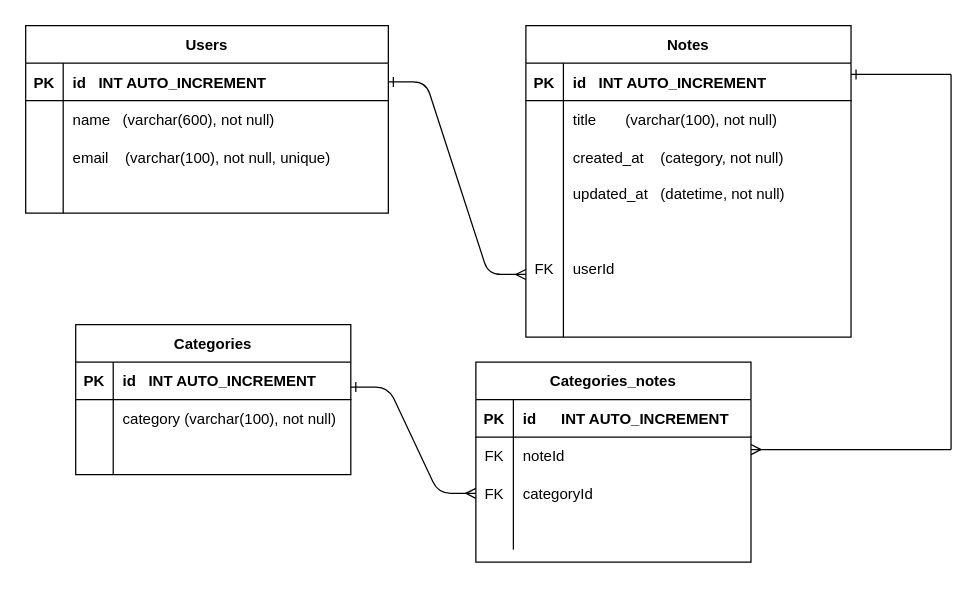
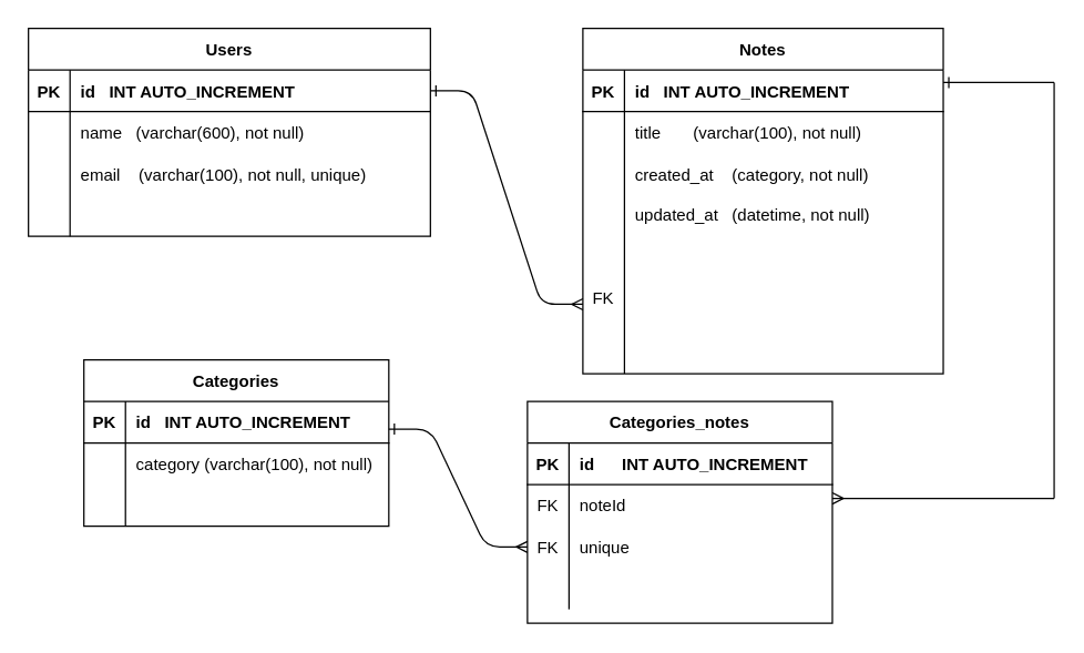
  <mxCell id="0" />
  <mxCell id="1" parent="0" />
  <mxCell id="2" value="Users" style="shape=table;startSize=30;container=1;collapsible=1;childLayout=tableLayout;fixedRows=1;rowLines=0;fontStyle=1;align=center;resizeLast=1;" parent="1" vertex="1"><mxGeometry x="20" y="20" width="290" height="150" as="geometry" /></mxCell>
  <mxCell id="3" value="" style="shape=partialRectangle;collapsible=0;dropTarget=0;pointerEvents=0;fillColor=none;top=0;left=0;bottom=1;right=0;points=[[0,0.5],[1,0.5]];portConstraint=eastwest;" parent="2" vertex="1"><mxGeometry y="30" width="290" height="30" as="geometry" /></mxCell>
  <mxCell id="4" value="PK" style="shape=partialRectangle;connectable=0;fillColor=none;top=0;left=0;bottom=0;right=0;fontStyle=1;overflow=hidden;" parent="3" vertex="1"><mxGeometry width="30" height="30" as="geometry" /></mxCell>
  <mxCell id="5" value="id   INT AUTO_INCREMENT" style="shape=partialRectangle;connectable=0;fillColor=none;top=0;left=0;bottom=0;right=0;align=left;spacingLeft=6;fontStyle=1;overflow=hidden;" parent="3" vertex="1"><mxGeometry x="30" width="260" height="30" as="geometry" /></mxCell>
  <mxCell id="6" value="" style="shape=partialRectangle;collapsible=0;dropTarget=0;pointerEvents=0;fillColor=none;top=0;left=0;bottom=0;right=0;points=[[0,0.5],[1,0.5]];portConstraint=eastwest;" parent="2" vertex="1"><mxGeometry y="60" width="290" height="30" as="geometry" /></mxCell>
  <mxCell id="7" value="" style="shape=partialRectangle;connectable=0;fillColor=none;top=0;left=0;bottom=0;right=0;editable=1;overflow=hidden;" parent="6" vertex="1"><mxGeometry width="30" height="30" as="geometry" /></mxCell>
  <mxCell id="8" value="name   (varchar(600), not null)" style="shape=partialRectangle;connectable=0;fillColor=none;top=0;left=0;bottom=0;right=0;align=left;spacingLeft=6;overflow=hidden;" parent="6" vertex="1"><mxGeometry x="30" width="260" height="30" as="geometry" /></mxCell>
  <mxCell id="9" value="" style="shape=partialRectangle;collapsible=0;dropTarget=0;pointerEvents=0;fillColor=none;top=0;left=0;bottom=0;right=0;points=[[0,0.5],[1,0.5]];portConstraint=eastwest;" parent="2" vertex="1"><mxGeometry y="90" width="290" height="30" as="geometry" /></mxCell>
  <mxCell id="10" value="" style="shape=partialRectangle;connectable=0;fillColor=none;top=0;left=0;bottom=0;right=0;editable=1;overflow=hidden;" parent="9" vertex="1"><mxGeometry width="30" height="30" as="geometry" /></mxCell>
  <mxCell id="11" value="email    (varchar(100), not null, unique)" style="shape=partialRectangle;connectable=0;fillColor=none;top=0;left=0;bottom=0;right=0;align=left;spacingLeft=6;overflow=hidden;" parent="9" vertex="1"><mxGeometry x="30" width="260" height="30" as="geometry" /></mxCell>
  <mxCell id="12" value="" style="shape=partialRectangle;collapsible=0;dropTarget=0;pointerEvents=0;fillColor=none;top=0;left=0;bottom=0;right=0;points=[[0,0.5],[1,0.5]];portConstraint=eastwest;" parent="2" vertex="1"><mxGeometry y="120" width="290" height="30" as="geometry" /></mxCell>
  <mxCell id="13" value="" style="shape=partialRectangle;connectable=0;fillColor=none;top=0;left=0;bottom=0;right=0;editable=1;overflow=hidden;" parent="12" vertex="1"><mxGeometry width="30" height="30" as="geometry" /></mxCell>
  <mxCell id="14" value="" style="shape=partialRectangle;connectable=0;fillColor=none;top=0;left=0;bottom=0;right=0;align=left;spacingLeft=6;overflow=hidden;" parent="12" vertex="1"><mxGeometry x="30" width="260" height="30" as="geometry" /></mxCell>
  <mxCell id="15" value="Notes" style="shape=table;startSize=30;container=1;collapsible=1;childLayout=tableLayout;fixedRows=1;rowLines=0;fontStyle=1;align=center;resizeLast=1;" parent="1" vertex="1"><mxGeometry x="420" y="20" width="260" height="249" as="geometry" /></mxCell>
  <mxCell id="16" value="" style="shape=partialRectangle;collapsible=0;dropTarget=0;pointerEvents=0;fillColor=none;top=0;left=0;bottom=1;right=0;points=[[0,0.5],[1,0.5]];portConstraint=eastwest;" parent="15" vertex="1"><mxGeometry y="30" width="260" height="30" as="geometry" /></mxCell>
  <mxCell id="17" value="PK" style="shape=partialRectangle;connectable=0;fillColor=none;top=0;left=0;bottom=0;right=0;fontStyle=1;overflow=hidden;" parent="16" vertex="1"><mxGeometry width="30" height="30" as="geometry" /></mxCell>
  <mxCell id="18" value="id   INT AUTO_INCREMENT" style="shape=partialRectangle;connectable=0;fillColor=none;top=0;left=0;bottom=0;right=0;align=left;spacingLeft=6;fontStyle=1;overflow=hidden;" parent="16" vertex="1"><mxGeometry x="30" width="230" height="30" as="geometry" /></mxCell>
  <mxCell id="19" value="" style="shape=partialRectangle;collapsible=0;dropTarget=0;pointerEvents=0;fillColor=none;top=0;left=0;bottom=0;right=0;points=[[0,0.5],[1,0.5]];portConstraint=eastwest;" parent="15" vertex="1"><mxGeometry y="60" width="260" height="30" as="geometry" /></mxCell>
  <mxCell id="20" value="" style="shape=partialRectangle;connectable=0;fillColor=none;top=0;left=0;bottom=0;right=0;editable=1;overflow=hidden;" parent="19" vertex="1"><mxGeometry width="30" height="30" as="geometry" /></mxCell>
  <mxCell id="21" value="title       (varchar(100), not null)" style="shape=partialRectangle;connectable=0;fillColor=none;top=0;left=0;bottom=0;right=0;align=left;spacingLeft=6;overflow=hidden;" parent="19" vertex="1"><mxGeometry x="30" width="230" height="30" as="geometry" /></mxCell>
  <mxCell id="22" value="" style="shape=partialRectangle;collapsible=0;dropTarget=0;pointerEvents=0;fillColor=none;top=0;left=0;bottom=0;right=0;points=[[0,0.5],[1,0.5]];portConstraint=eastwest;" parent="15" vertex="1"><mxGeometry y="90" width="260" height="30" as="geometry" /></mxCell>
  <mxCell id="23" value="" style="shape=partialRectangle;connectable=0;fillColor=none;top=0;left=0;bottom=0;right=0;editable=1;overflow=hidden;" parent="22" vertex="1"><mxGeometry width="30" height="30" as="geometry" /></mxCell>
  <mxCell id="24" value="created_at    (category, not null)" style="shape=partialRectangle;connectable=0;fillColor=none;top=0;left=0;bottom=0;right=0;align=left;spacingLeft=6;overflow=hidden;" parent="22" vertex="1"><mxGeometry x="30" width="230" height="30" as="geometry" /></mxCell>
  <mxCell id="25" value="" style="shape=partialRectangle;collapsible=0;dropTarget=0;pointerEvents=0;fillColor=none;top=0;left=0;bottom=0;right=0;points=[[0,0.5],[1,0.5]];portConstraint=eastwest;" parent="15" vertex="1"><mxGeometry y="120" width="260" height="29" as="geometry" /></mxCell>
  <mxCell id="26" value="" style="shape=partialRectangle;connectable=0;fillColor=none;top=0;left=0;bottom=0;right=0;editable=1;overflow=hidden;" parent="25" vertex="1"><mxGeometry width="30" height="29" as="geometry" /></mxCell>
  <mxCell id="27" value="updated_at   (datetime, not null)" style="shape=partialRectangle;connectable=0;fillColor=none;top=0;left=0;bottom=0;right=0;align=left;spacingLeft=6;overflow=hidden;" parent="25" vertex="1"><mxGeometry x="30" width="230" height="29" as="geometry" /></mxCell>
  <mxCell id="28" value="" style="shape=partialRectangle;collapsible=0;dropTarget=0;pointerEvents=0;fillColor=none;top=0;left=0;bottom=0;right=0;points=[[0,0.5],[1,0.5]];portConstraint=eastwest;" parent="15" vertex="1"><mxGeometry y="149" width="260" height="30" as="geometry" /></mxCell>
  <mxCell id="29" value="" style="shape=partialRectangle;connectable=0;fillColor=none;top=0;left=0;bottom=0;right=0;editable=1;overflow=hidden;" parent="28" vertex="1"><mxGeometry width="30" height="30" as="geometry" /></mxCell>
  <mxCell id="30" value="" style="shape=partialRectangle;collapsible=0;dropTarget=0;pointerEvents=0;fillColor=none;top=0;left=0;bottom=0;right=0;points=[[0,0.5],[1,0.5]];portConstraint=eastwest;" parent="15" vertex="1"><mxGeometry y="179" width="260" height="30" as="geometry" /></mxCell>
  <mxCell id="31" value="FK" style="shape=partialRectangle;connectable=0;fillColor=none;top=0;left=0;bottom=0;right=0;editable=1;overflow=hidden;" parent="30" vertex="1"><mxGeometry width="30" height="30" as="geometry" /></mxCell>
- <mxCell id="32" value="userId" style="shape=partialRectangle;connectable=0;fillColor=none;top=0;left=0;bottom=0;right=0;align=left;spacingLeft=6;overflow=hidden;" parent="30" vertex="1"><mxGeometry x="30" width="230" height="30" as="geometry" /></mxCell>
  <mxCell id="33" value="" style="shape=partialRectangle;collapsible=0;dropTarget=0;pointerEvents=0;fillColor=none;top=0;left=0;bottom=0;right=0;points=[[0,0.5],[1,0.5]];portConstraint=eastwest;" parent="15" vertex="1"><mxGeometry y="209" width="260" height="40" as="geometry" /></mxCell>
  <mxCell id="34" value="" style="shape=partialRectangle;connectable=0;fillColor=none;top=0;left=0;bottom=0;right=0;editable=1;overflow=hidden;" parent="33" vertex="1"><mxGeometry width="30" height="40" as="geometry" /></mxCell>
  <mxCell id="35" value="" style="shape=partialRectangle;connectable=0;fillColor=none;top=0;left=0;bottom=0;right=0;align=left;spacingLeft=6;overflow=hidden;" parent="33" vertex="1"><mxGeometry x="30" width="230" height="40" as="geometry" /></mxCell>
  <mxCell id="36" value="Categories" style="shape=table;startSize=30;container=1;collapsible=1;childLayout=tableLayout;fixedRows=1;rowLines=0;fontStyle=1;align=center;resizeLast=1;" parent="1" vertex="1"><mxGeometry x="60" y="259" width="220" height="120" as="geometry" /></mxCell>
  <mxCell id="37" value="" style="shape=partialRectangle;collapsible=0;dropTarget=0;pointerEvents=0;fillColor=none;top=0;left=0;bottom=1;right=0;points=[[0,0.5],[1,0.5]];portConstraint=eastwest;" parent="36" vertex="1"><mxGeometry y="30" width="220" height="30" as="geometry" /></mxCell>
  <mxCell id="38" value="PK" style="shape=partialRectangle;connectable=0;fillColor=none;top=0;left=0;bottom=0;right=0;fontStyle=1;overflow=hidden;" parent="37" vertex="1"><mxGeometry width="30" height="30" as="geometry" /></mxCell>
  <mxCell id="39" value="id   INT AUTO_INCREMENT" style="shape=partialRectangle;connectable=0;fillColor=none;top=0;left=0;bottom=0;right=0;align=left;spacingLeft=6;fontStyle=1;overflow=hidden;" parent="37" vertex="1"><mxGeometry x="30" width="190" height="30" as="geometry" /></mxCell>
  <mxCell id="40" value="" style="shape=partialRectangle;collapsible=0;dropTarget=0;pointerEvents=0;fillColor=none;top=0;left=0;bottom=0;right=0;points=[[0,0.5],[1,0.5]];portConstraint=eastwest;" parent="36" vertex="1"><mxGeometry y="60" width="220" height="30" as="geometry" /></mxCell>
  <mxCell id="41" value="" style="shape=partialRectangle;connectable=0;fillColor=none;top=0;left=0;bottom=0;right=0;editable=1;overflow=hidden;" parent="40" vertex="1"><mxGeometry width="30" height="30" as="geometry" /></mxCell>
  <mxCell id="42" value="category (varchar(100), not null)" style="shape=partialRectangle;connectable=0;fillColor=none;top=0;left=0;bottom=0;right=0;align=left;spacingLeft=6;overflow=hidden;" parent="40" vertex="1"><mxGeometry x="30" width="190" height="30" as="geometry" /></mxCell>
  <mxCell id="43" value="" style="shape=partialRectangle;collapsible=0;dropTarget=0;pointerEvents=0;fillColor=none;top=0;left=0;bottom=0;right=0;points=[[0,0.5],[1,0.5]];portConstraint=eastwest;" parent="36" vertex="1"><mxGeometry y="90" width="220" height="30" as="geometry" /></mxCell>
  <mxCell id="44" value="" style="shape=partialRectangle;connectable=0;fillColor=none;top=0;left=0;bottom=0;right=0;editable=1;overflow=hidden;" parent="43" vertex="1"><mxGeometry width="30" height="30" as="geometry" /></mxCell>
  <mxCell id="45" value="" style="shape=partialRectangle;connectable=0;fillColor=none;top=0;left=0;bottom=0;right=0;align=left;spacingLeft=6;overflow=hidden;" parent="43" vertex="1"><mxGeometry x="30" width="190" height="30" as="geometry" /></mxCell>
  <mxCell id="46" value="" style="edgeStyle=entityRelationEdgeStyle;fontSize=12;html=1;endArrow=ERmany;startArrow=ERone;exitX=1;exitY=0.5;exitDx=0;exitDy=0;endFill=0;startFill=0;" parent="1" source="3" edge="1"><mxGeometry width="100" height="100" relative="1" as="geometry"><mxPoint x="290" y="279" as="sourcePoint" /><mxPoint x="420" y="219" as="targetPoint" /></mxGeometry></mxCell>
  <mxCell id="47" value="Categories_notes" style="shape=table;startSize=30;container=1;collapsible=1;childLayout=tableLayout;fixedRows=1;rowLines=0;fontStyle=1;align=center;resizeLast=1;" parent="1" vertex="1"><mxGeometry x="380" y="289" width="220" height="160" as="geometry" /></mxCell>
  <mxCell id="48" value="" style="shape=partialRectangle;collapsible=0;dropTarget=0;pointerEvents=0;fillColor=none;top=0;left=0;bottom=1;right=0;points=[[0,0.5],[1,0.5]];portConstraint=eastwest;" parent="47" vertex="1"><mxGeometry y="30" width="220" height="30" as="geometry" /></mxCell>
  <mxCell id="49" value="PK" style="shape=partialRectangle;connectable=0;fillColor=none;top=0;left=0;bottom=0;right=0;fontStyle=1;overflow=hidden;" parent="48" vertex="1"><mxGeometry width="30" height="30" as="geometry" /></mxCell>
  <mxCell id="50" value="id      INT AUTO_INCREMENT" style="shape=partialRectangle;connectable=0;fillColor=none;top=0;left=0;bottom=0;right=0;align=left;spacingLeft=6;fontStyle=1;overflow=hidden;" parent="48" vertex="1"><mxGeometry x="30" width="190" height="30" as="geometry" /></mxCell>
  <mxCell id="51" value="" style="shape=partialRectangle;collapsible=0;dropTarget=0;pointerEvents=0;fillColor=none;top=0;left=0;bottom=0;right=0;points=[[0,0.5],[1,0.5]];portConstraint=eastwest;" parent="47" vertex="1"><mxGeometry y="60" width="220" height="30" as="geometry" /></mxCell>
  <mxCell id="52" value="FK" style="shape=partialRectangle;connectable=0;fillColor=none;top=0;left=0;bottom=0;right=0;editable=1;overflow=hidden;" parent="51" vertex="1"><mxGeometry width="30" height="30" as="geometry" /></mxCell>
  <mxCell id="53" value="noteId" style="shape=partialRectangle;connectable=0;fillColor=none;top=0;left=0;bottom=0;right=0;align=left;spacingLeft=6;overflow=hidden;" parent="51" vertex="1"><mxGeometry x="30" width="190" height="30" as="geometry" /></mxCell>
  <mxCell id="54" value="" style="shape=partialRectangle;collapsible=0;dropTarget=0;pointerEvents=0;fillColor=none;top=0;left=0;bottom=0;right=0;points=[[0,0.5],[1,0.5]];portConstraint=eastwest;" parent="47" vertex="1"><mxGeometry y="90" width="220" height="30" as="geometry" /></mxCell>
  <mxCell id="55" value="FK" style="shape=partialRectangle;connectable=0;fillColor=none;top=0;left=0;bottom=0;right=0;editable=1;overflow=hidden;" parent="54" vertex="1"><mxGeometry width="30" height="30" as="geometry" /></mxCell>
- <mxCell id="56" value="categoryId" style="shape=partialRectangle;connectable=0;fillColor=none;top=0;left=0;bottom=0;right=0;align=left;spacingLeft=6;overflow=hidden;" parent="54" vertex="1"><mxGeometry x="30" width="190" height="30" as="geometry" /></mxCell>
+ <mxCell id="56" value="unique" style="shape=partialRectangle;connectable=0;fillColor=none;top=0;left=0;bottom=0;right=0;align=left;spacingLeft=6;overflow=hidden;" parent="54" vertex="1"><mxGeometry x="30" width="190" height="30" as="geometry" /></mxCell>
  <mxCell id="57" value="" style="shape=partialRectangle;collapsible=0;dropTarget=0;pointerEvents=0;fillColor=none;top=0;left=0;bottom=0;right=0;points=[[0,0.5],[1,0.5]];portConstraint=eastwest;" parent="47" vertex="1"><mxGeometry y="120" width="220" height="30" as="geometry" /></mxCell>
  <mxCell id="58" value="" style="shape=partialRectangle;connectable=0;fillColor=none;top=0;left=0;bottom=0;right=0;editable=1;overflow=hidden;" parent="57" vertex="1"><mxGeometry width="30" height="30" as="geometry" /></mxCell>
  <mxCell id="59" value="" style="shape=partialRectangle;connectable=0;fillColor=none;top=0;left=0;bottom=0;right=0;align=left;spacingLeft=6;overflow=hidden;" parent="57" vertex="1"><mxGeometry x="30" width="190" height="30" as="geometry" /></mxCell>
  <mxCell id="60" value="" style="edgeStyle=entityRelationEdgeStyle;fontSize=12;html=1;endArrow=ERmany;startArrow=ERone;exitX=1;exitY=0.5;exitDx=0;exitDy=0;endFill=0;entryX=0;entryY=0.5;entryDx=0;entryDy=0;startFill=0;" parent="1" target="54" edge="1"><mxGeometry width="100" height="100" relative="1" as="geometry"><mxPoint x="280" y="309" as="sourcePoint" /><mxPoint x="386" y="463" as="targetPoint" /></mxGeometry></mxCell>
  <mxCell id="61" value="" style="endArrow=none;html=1;rounded=0;" parent="1" edge="1"><mxGeometry relative="1" as="geometry"><mxPoint x="760" y="359" as="sourcePoint" /><mxPoint x="760" y="59" as="targetPoint" /></mxGeometry></mxCell>
  <mxCell id="62" value="" style="endArrow=none;html=1;rounded=0;startArrow=ERone;startFill=0;" parent="1" edge="1"><mxGeometry relative="1" as="geometry"><mxPoint x="680" y="59" as="sourcePoint" /><mxPoint x="760" y="59" as="targetPoint" /></mxGeometry></mxCell>
  <mxCell id="63" value="" style="endArrow=none;html=1;rounded=0;endFill=0;startArrow=ERmany;startFill=0;" parent="1" edge="1"><mxGeometry relative="1" as="geometry"><mxPoint x="600" y="359" as="sourcePoint" /><mxPoint x="760" y="359" as="targetPoint" /></mxGeometry></mxCell>
